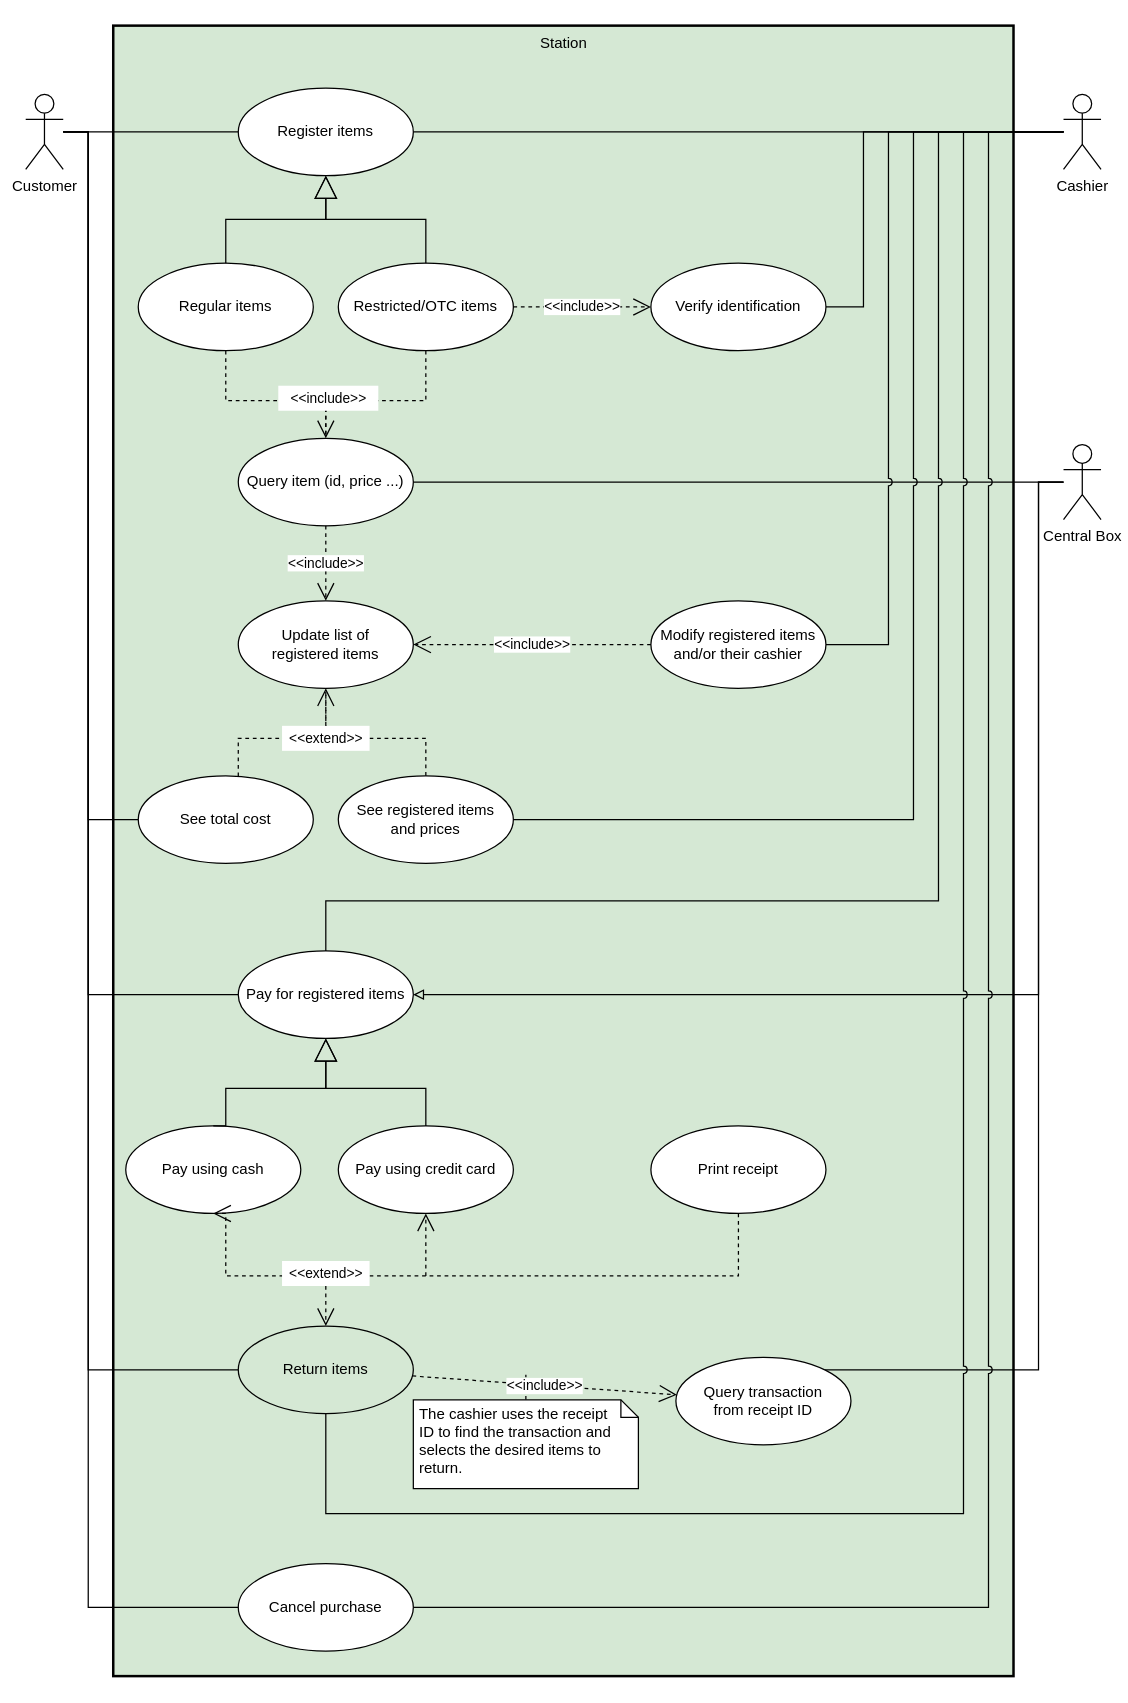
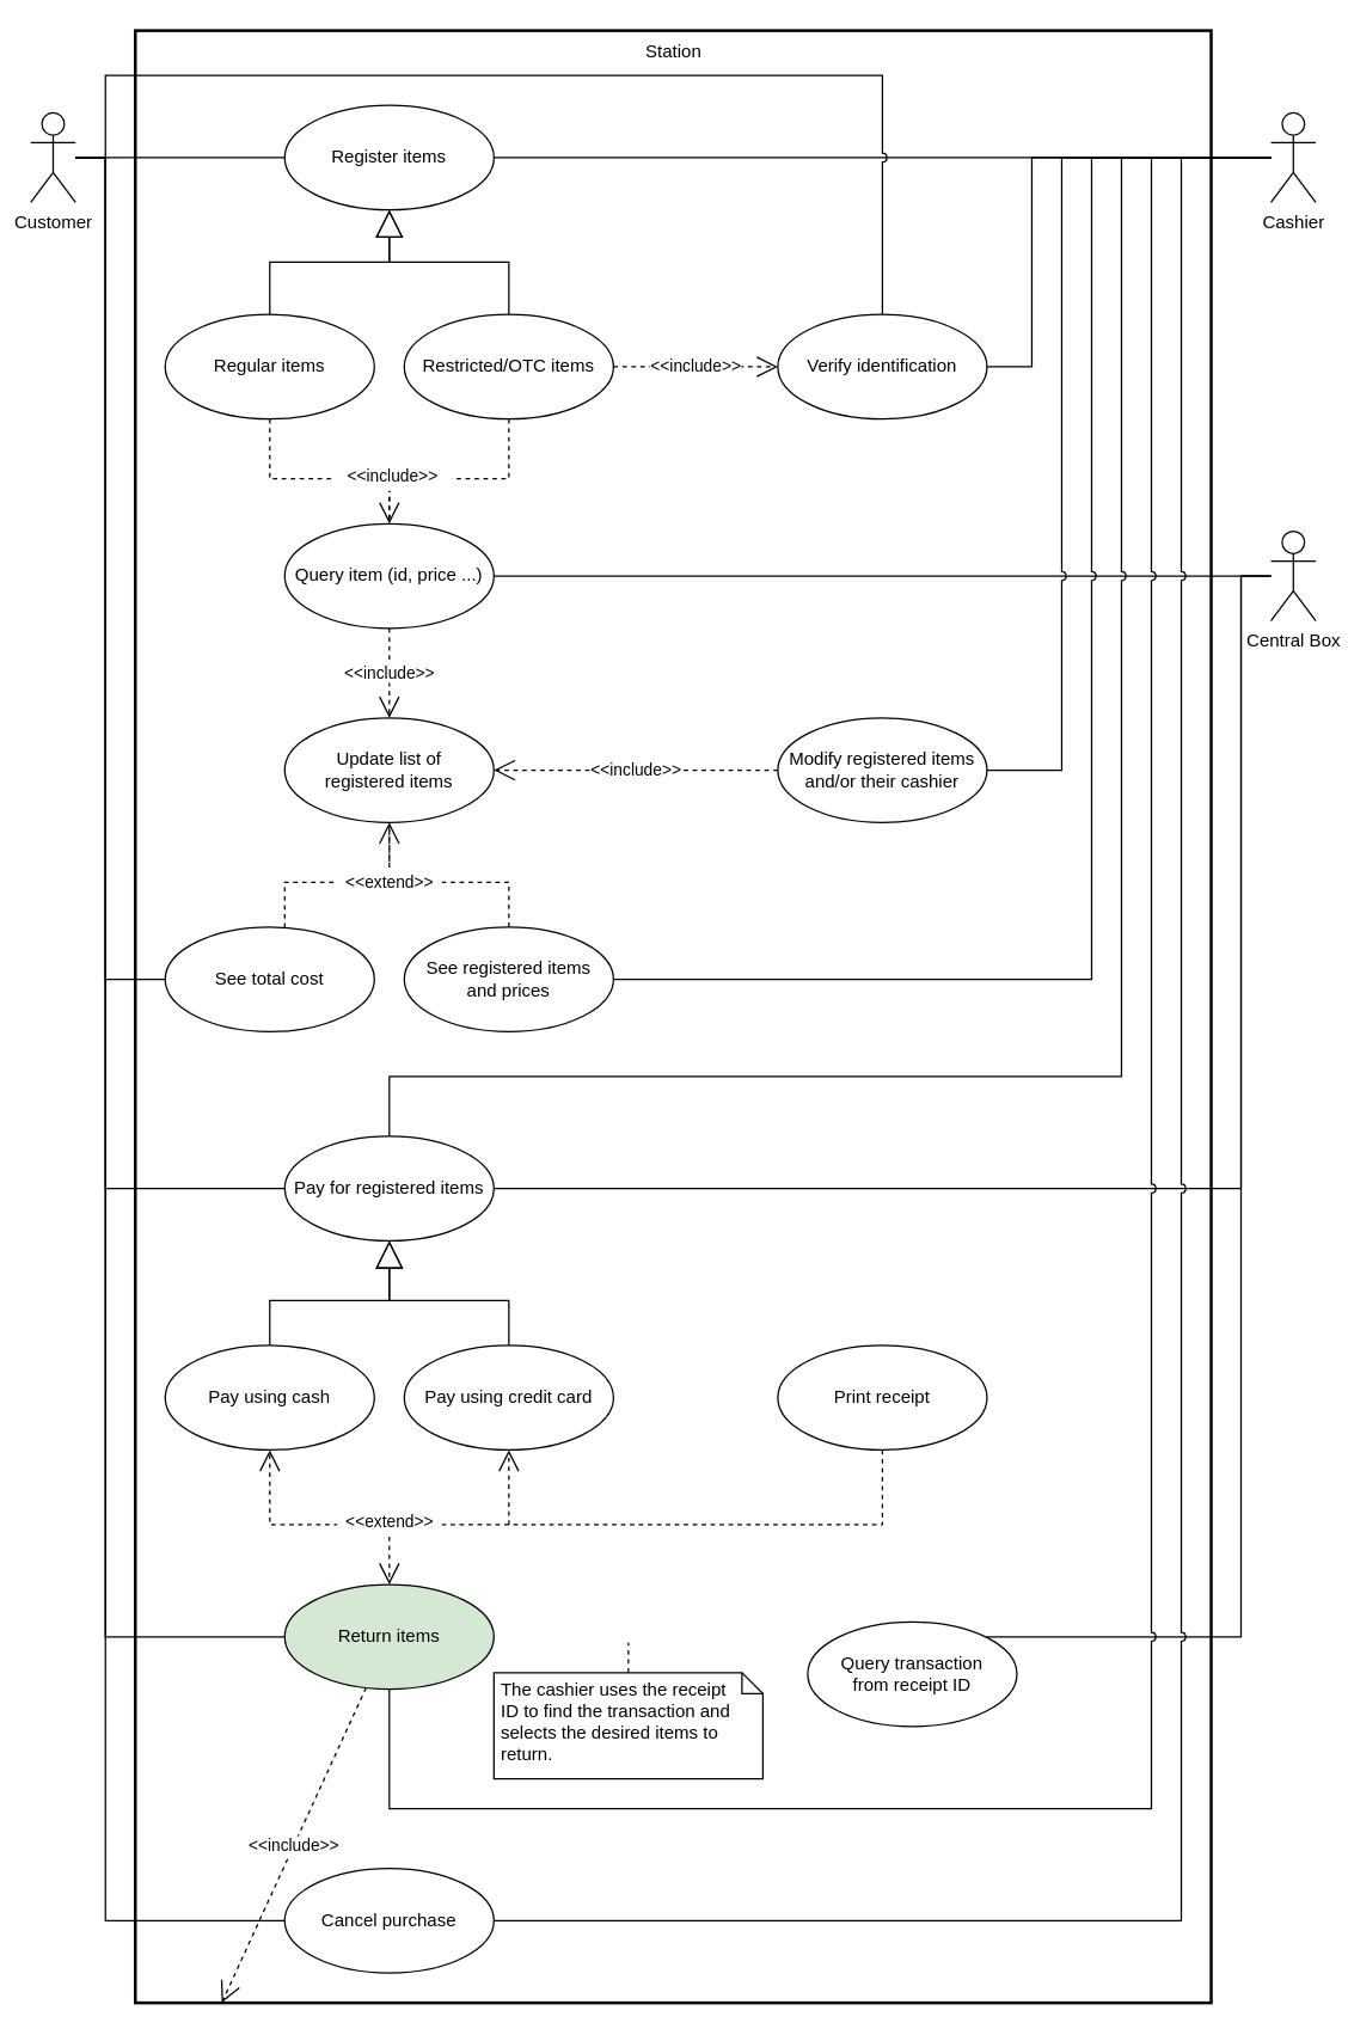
  <mxCell id="0" />
  <mxCell id="1" parent="0" />
- <mxCell id="2" value="Station" style="html=1;verticalAlign=top;movable=0;resizable=0;rotatable=0;deletable=0;editable=0;connectable=0;strokeWidth=2;fillColor=#d5e8d4;" parent="1" vertex="1"><mxGeometry x="90" y="20" width="720" height="1320" as="geometry" /></mxCell>
+ <mxCell id="2" value="Station" style="html=1;verticalAlign=top;movable=0;resizable=0;rotatable=0;deletable=0;editable=0;connectable=0;strokeWidth=2;" parent="1" vertex="1"><mxGeometry x="90" y="20" width="720" height="1320" as="geometry" /></mxCell>
  <mxCell id="3" style="edgeStyle=orthogonalEdgeStyle;rounded=0;orthogonalLoop=1;jettySize=auto;html=1;endArrow=none;endFill=0;" parent="1" source="8" target="17" edge="1"><mxGeometry relative="1" as="geometry" /></mxCell>
  <mxCell id="4" style="edgeStyle=orthogonalEdgeStyle;rounded=0;orthogonalLoop=1;jettySize=auto;html=1;endArrow=none;endFill=0;entryX=0;entryY=0.5;entryDx=0;entryDy=0;" parent="1" source="8" target="18" edge="1"><mxGeometry relative="1" as="geometry"><Array as="points"><mxPoint x="70" y="105" /><mxPoint x="70" y="655" /></Array></mxGeometry></mxCell>
  <mxCell id="5" style="edgeStyle=orthogonalEdgeStyle;rounded=0;orthogonalLoop=1;jettySize=auto;html=1;endArrow=none;endFill=0;" parent="1" source="8" target="20" edge="1"><mxGeometry relative="1" as="geometry"><Array as="points"><mxPoint x="70" y="105" /><mxPoint x="70" y="795" /></Array></mxGeometry></mxCell>
  <mxCell id="6" style="edgeStyle=orthogonalEdgeStyle;rounded=0;orthogonalLoop=1;jettySize=auto;html=1;endArrow=none;endFill=0;" parent="1" source="8" target="19" edge="1"><mxGeometry relative="1" as="geometry"><Array as="points"><mxPoint x="70" y="105" /><mxPoint x="70" y="1095" /></Array></mxGeometry></mxCell>
  <mxCell id="7" style="edgeStyle=orthogonalEdgeStyle;rounded=0;jumpStyle=arc;orthogonalLoop=1;jettySize=auto;html=1;endArrow=none;endFill=0;" parent="1" source="8" target="23" edge="1"><mxGeometry relative="1" as="geometry"><Array as="points"><mxPoint x="70" y="105" /><mxPoint x="70" y="1285" /></Array></mxGeometry></mxCell>
  <mxCell id="8" value="&lt;span style=&quot;background-color: rgb(255 , 255 , 255)&quot;&gt;Customer&lt;/span&gt;" style="shape=umlActor;verticalLabelPosition=bottom;verticalAlign=top;html=1;" parent="1" vertex="1"><mxGeometry x="20" y="75" width="30" height="60" as="geometry" /></mxCell>
  <mxCell id="9" style="edgeStyle=orthogonalEdgeStyle;rounded=0;orthogonalLoop=1;jettySize=auto;html=1;entryX=1;entryY=0.5;entryDx=0;entryDy=0;endArrow=none;endFill=0;fontSize=11;" parent="1" source="12" target="33" edge="1"><mxGeometry relative="1" as="geometry" /></mxCell>
  <mxCell id="10" style="edgeStyle=orthogonalEdgeStyle;rounded=0;orthogonalLoop=1;jettySize=auto;html=1;endArrow=none;endFill=0;" parent="1" source="12" target="53" edge="1"><mxGeometry relative="1" as="geometry"><Array as="points"><mxPoint x="830" y="385" /><mxPoint x="830" y="1095" /></Array></mxGeometry></mxCell>
- <mxCell id="11" style="edgeStyle=orthogonalEdgeStyle;rounded=0;orthogonalLoop=1;jettySize=auto;html=1;endArrow=block;endFill=0;" parent="1" source="12" target="20" edge="1"><mxGeometry relative="1" as="geometry"><Array as="points"><mxPoint x="830" y="385" /><mxPoint x="830" y="795" /></Array></mxGeometry></mxCell>
+ <mxCell id="11" style="edgeStyle=orthogonalEdgeStyle;rounded=0;orthogonalLoop=1;jettySize=auto;html=1;endArrow=none;endFill=0;" parent="1" source="12" target="20" edge="1"><mxGeometry relative="1" as="geometry"><Array as="points"><mxPoint x="830" y="385" /><mxPoint x="830" y="795" /></Array></mxGeometry></mxCell>
  <mxCell id="12" value="Central Box" style="shape=umlActor;verticalLabelPosition=bottom;verticalAlign=top;html=1;" parent="1" vertex="1"><mxGeometry x="850" y="355" width="30" height="60" as="geometry" /></mxCell>
  <mxCell id="13" style="edgeStyle=orthogonalEdgeStyle;rounded=0;orthogonalLoop=1;jettySize=auto;html=1;endArrow=none;endFill=0;" parent="1" source="16" target="17" edge="1"><mxGeometry relative="1" as="geometry" /></mxCell>
  <mxCell id="14" style="edgeStyle=orthogonalEdgeStyle;rounded=0;jumpStyle=arc;orthogonalLoop=1;jettySize=auto;html=1;endArrow=none;endFill=0;" parent="1" source="16" target="19" edge="1"><mxGeometry relative="1" as="geometry"><Array as="points"><mxPoint x="770" y="105" /><mxPoint x="770" y="1210" /><mxPoint x="260" y="1210" /></Array></mxGeometry></mxCell>
  <mxCell id="15" style="edgeStyle=orthogonalEdgeStyle;rounded=0;jumpStyle=arc;orthogonalLoop=1;jettySize=auto;html=1;endArrow=none;endFill=0;" parent="1" source="16" target="23" edge="1"><mxGeometry relative="1" as="geometry"><Array as="points"><mxPoint x="790" y="105" /><mxPoint x="790" y="1285" /></Array></mxGeometry></mxCell>
  <mxCell id="16" value="Cashier" style="shape=umlActor;verticalLabelPosition=bottom;verticalAlign=top;html=1;" parent="1" vertex="1"><mxGeometry x="850" y="75" width="30" height="60" as="geometry" /></mxCell>
  <mxCell id="17" value="Register items" style="ellipse;whiteSpace=wrap;html=1;" parent="1" vertex="1"><mxGeometry x="190" y="70" width="140" height="70" as="geometry" /></mxCell>
  <mxCell id="18" value="See total cost" style="ellipse;whiteSpace=wrap;html=1;" parent="1" vertex="1"><mxGeometry x="110" y="620" width="140" height="70" as="geometry" /></mxCell>
  <mxCell id="19" value="Return items" style="ellipse;whiteSpace=wrap;html=1;fillColor=#d5e8d4;" parent="1" vertex="1"><mxGeometry x="190" y="1060" width="140" height="70" as="geometry" /></mxCell>
  <mxCell id="20" value="Pay for registered items" style="ellipse;whiteSpace=wrap;html=1;" parent="1" vertex="1"><mxGeometry x="190" y="760" width="140" height="70" as="geometry" /></mxCell>
  <mxCell id="21" value="Print receipt" style="ellipse;whiteSpace=wrap;html=1;" parent="1" vertex="1"><mxGeometry x="520" y="900" width="140" height="70" as="geometry" /></mxCell>
  <mxCell id="22" value="Modify registered items and/or their cashier" style="ellipse;whiteSpace=wrap;html=1;" parent="1" vertex="1"><mxGeometry x="520" y="480" width="140" height="70" as="geometry" /></mxCell>
  <mxCell id="23" value="Cancel purchase" style="ellipse;whiteSpace=wrap;html=1;" parent="1" vertex="1"><mxGeometry x="190" y="1250" width="140" height="70" as="geometry" /></mxCell>
  <mxCell id="24" style="edgeStyle=orthogonalEdgeStyle;rounded=0;orthogonalLoop=1;jettySize=auto;html=1;endArrow=none;endFill=0;" parent="1" source="25" target="16" edge="1"><mxGeometry relative="1" as="geometry"><Array as="points"><mxPoint x="690" y="245" /><mxPoint x="690" y="105" /></Array></mxGeometry></mxCell>
  <mxCell id="25" value="Verify identification" style="ellipse;whiteSpace=wrap;html=1;" parent="1" vertex="1"><mxGeometry x="520" y="210" width="140" height="70" as="geometry" /></mxCell>
  <mxCell id="26" style="edgeStyle=orthogonalEdgeStyle;rounded=0;orthogonalLoop=1;jettySize=auto;html=1;entryX=0.5;entryY=0;entryDx=0;entryDy=0;endArrow=none;endFill=0;dashed=1;" parent="1" source="27" target="33" edge="1"><mxGeometry relative="1" as="geometry"><Array as="points"><mxPoint x="340" y="320" /><mxPoint x="260" y="320" /></Array></mxGeometry></mxCell>
  <mxCell id="27" value="Restricted/OTC items" style="ellipse;whiteSpace=wrap;html=1;" parent="1" vertex="1"><mxGeometry x="270" y="210" width="140" height="70" as="geometry" /></mxCell>
  <mxCell id="28" value="" style="endArrow=block;endSize=16;endFill=0;html=1;edgeStyle=orthogonalEdgeStyle;rounded=0;exitX=0.5;exitY=0;exitDx=0;exitDy=0;" parent="1" source="27" target="17" edge="1"><mxGeometry width="160" relative="1" as="geometry"><mxPoint x="360" y="250" as="sourcePoint" /><mxPoint x="520" y="250" as="targetPoint" /></mxGeometry></mxCell>
  <mxCell id="29" value="&amp;lt;&amp;lt;include&amp;gt;&amp;gt;" style="endArrow=open;endSize=12;dashed=1;html=1;exitX=1;exitY=0.5;exitDx=0;exitDy=0;rounded=0;edgeStyle=orthogonalEdgeStyle;" parent="1" source="27" target="25" edge="1"><mxGeometry width="160" relative="1" as="geometry"><mxPoint x="360" y="250" as="sourcePoint" /><mxPoint x="520" y="250" as="targetPoint" /></mxGeometry></mxCell>
  <mxCell id="30" style="edgeStyle=orthogonalEdgeStyle;rounded=0;orthogonalLoop=1;jettySize=auto;html=1;entryX=0.5;entryY=0;entryDx=0;entryDy=0;endArrow=open;endFill=0;dashed=1;startSize=12;endSize=12;exitX=0.5;exitY=1;exitDx=0;exitDy=0;" parent="1" source="31" target="33" edge="1"><mxGeometry relative="1" as="geometry"><Array as="points"><mxPoint x="180" y="320" /><mxPoint x="260" y="320" /></Array></mxGeometry></mxCell>
  <mxCell id="31" value="Regular items" style="ellipse;whiteSpace=wrap;html=1;" parent="1" vertex="1"><mxGeometry x="110" y="210" width="140" height="70" as="geometry" /></mxCell>
  <mxCell id="32" value="" style="endArrow=block;endSize=16;endFill=0;html=1;edgeStyle=orthogonalEdgeStyle;rounded=0;exitX=0.5;exitY=0;exitDx=0;exitDy=0;" parent="1" source="31" target="17" edge="1"><mxGeometry width="160" relative="1" as="geometry"><mxPoint x="350" y="220" as="sourcePoint" /><mxPoint x="270" y="150" as="targetPoint" /></mxGeometry></mxCell>
  <mxCell id="33" value="Query item (id, price ...)" style="ellipse;whiteSpace=wrap;html=1;" parent="1" vertex="1"><mxGeometry x="190" y="350" width="140" height="70" as="geometry" /></mxCell>
  <mxCell id="34" value="See registered items&lt;br&gt;and prices" style="ellipse;whiteSpace=wrap;html=1;" parent="1" vertex="1"><mxGeometry x="270" y="620" width="140" height="70" as="geometry" /></mxCell>
  <mxCell id="35" value="Update list of&lt;br&gt;registered items" style="ellipse;whiteSpace=wrap;html=1;" parent="1" vertex="1"><mxGeometry x="190" y="480" width="140" height="70" as="geometry" /></mxCell>
  <mxCell id="36" value="&amp;lt;&amp;lt;include&amp;gt;&amp;gt;" style="text;html=1;align=center;verticalAlign=middle;resizable=0;points=[];autosize=1;fillColor=#ffffff;fontSize=11;" parent="1" vertex="1"><mxGeometry x="222" y="308" width="80" height="20" as="geometry" /></mxCell>
  <mxCell id="37" value="&amp;lt;&amp;lt;include&amp;gt;&amp;gt;" style="endArrow=open;endSize=12;dashed=1;html=1;fontSize=11;" parent="1" source="33" target="35" edge="1"><mxGeometry width="160" relative="1" as="geometry"><mxPoint x="360" y="410" as="sourcePoint" /><mxPoint x="520" y="410" as="targetPoint" /><mxPoint as="offset" /></mxGeometry></mxCell>
  <mxCell id="38" style="edgeStyle=orthogonalEdgeStyle;rounded=0;orthogonalLoop=1;jettySize=auto;html=1;endArrow=none;endFill=0;jumpStyle=arc;entryX=1;entryY=0.5;entryDx=0;entryDy=0;" parent="1" source="16" target="34" edge="1"><mxGeometry relative="1" as="geometry"><Array as="points"><mxPoint x="730" y="105" /><mxPoint x="730" y="655" /></Array></mxGeometry></mxCell>
  <mxCell id="39" value="&amp;lt;&amp;lt;include&amp;gt;&amp;gt;" style="endArrow=open;endSize=12;dashed=1;html=1;fontSize=11;" parent="1" source="22" target="35" edge="1"><mxGeometry width="160" relative="1" as="geometry"><mxPoint x="270" y="430" as="sourcePoint" /><mxPoint x="270" y="490" as="targetPoint" /><mxPoint as="offset" /></mxGeometry></mxCell>
  <mxCell id="40" style="edgeStyle=orthogonalEdgeStyle;rounded=0;orthogonalLoop=1;jettySize=auto;html=1;endArrow=none;endFill=0;dashed=1;" parent="1" source="34" target="35" edge="1"><mxGeometry relative="1" as="geometry"><mxPoint x="340" y="550" as="sourcePoint" /><mxPoint x="260" y="620" as="targetPoint" /><Array as="points"><mxPoint x="340" y="590" /><mxPoint x="260" y="590" /></Array></mxGeometry></mxCell>
  <mxCell id="41" style="edgeStyle=orthogonalEdgeStyle;rounded=0;orthogonalLoop=1;jettySize=auto;html=1;endArrow=open;endFill=0;dashed=1;startSize=12;endSize=12;" parent="1" source="18" target="35" edge="1"><mxGeometry relative="1" as="geometry"><mxPoint x="190" y="550" as="sourcePoint" /><mxPoint x="260" y="620" as="targetPoint" /><Array as="points"><mxPoint x="190" y="590" /><mxPoint x="260" y="590" /></Array></mxGeometry></mxCell>
  <mxCell id="42" value="&amp;lt;&amp;lt;extend&amp;gt;&amp;gt;" style="text;html=1;align=center;verticalAlign=middle;resizable=0;points=[];autosize=1;fillColor=#ffffff;fontSize=11;" parent="1" vertex="1"><mxGeometry x="225" y="580" width="70" height="20" as="geometry" /></mxCell>
  <mxCell id="43" style="edgeStyle=orthogonalEdgeStyle;rounded=0;jumpStyle=arc;orthogonalLoop=1;jettySize=auto;html=1;startArrow=none;startFill=0;startSize=12;endArrow=none;endFill=0;endSize=12;fontSize=11;" parent="1" source="16" target="22" edge="1"><mxGeometry relative="1" as="geometry"><Array as="points"><mxPoint x="710" y="105" /><mxPoint x="710" y="515" /></Array></mxGeometry></mxCell>
- <mxCell id="45" value="Pay using cash" style="ellipse;whiteSpace=wrap;html=1;" parent="1" vertex="1"><mxGeometry x="100" y="900" width="140" height="70" as="geometry" /></mxCell>
+ <mxCell id="44" style="edgeStyle=orthogonalEdgeStyle;rounded=0;jumpStyle=arc;orthogonalLoop=1;jettySize=auto;html=1;startArrow=none;startFill=0;startSize=12;endArrow=none;endFill=0;endSize=12;fontSize=11;" parent="1" source="8" target="25" edge="1"><mxGeometry relative="1" as="geometry"><Array as="points"><mxPoint x="70" y="105" /><mxPoint x="70" y="50" /><mxPoint x="590" y="50" /></Array></mxGeometry></mxCell>
+ <mxCell id="45" value="Pay using cash" style="ellipse;whiteSpace=wrap;html=1;" parent="1" vertex="1"><mxGeometry x="110" y="900" width="140" height="70" as="geometry" /></mxCell>
  <mxCell id="46" value="Pay using credit card" style="ellipse;whiteSpace=wrap;html=1;" parent="1" vertex="1"><mxGeometry x="270" y="900" width="140" height="70" as="geometry" /></mxCell>
  <mxCell id="47" value="" style="endArrow=block;endSize=16;endFill=0;html=1;edgeStyle=orthogonalEdgeStyle;rounded=0;exitX=0.5;exitY=0;exitDx=0;exitDy=0;" parent="1" edge="1"><mxGeometry width="160" relative="1" as="geometry"><mxPoint x="340" y="900" as="sourcePoint" /><mxPoint x="260" y="830" as="targetPoint" /><Array as="points"><mxPoint x="340" y="870" /><mxPoint x="260" y="870" /></Array></mxGeometry></mxCell>
  <mxCell id="48" value="" style="endArrow=block;endSize=16;endFill=0;html=1;edgeStyle=orthogonalEdgeStyle;rounded=0;exitX=0.5;exitY=0;exitDx=0;exitDy=0;entryX=0.5;entryY=1;entryDx=0;entryDy=0;" parent="1" source="45" target="20" edge="1"><mxGeometry width="160" relative="1" as="geometry"><mxPoint x="350" y="910" as="sourcePoint" /><mxPoint x="270" y="840" as="targetPoint" /><Array as="points"><mxPoint x="180" y="870" /><mxPoint x="260" y="870" /></Array></mxGeometry></mxCell>
  <mxCell id="49" style="edgeStyle=orthogonalEdgeStyle;rounded=0;orthogonalLoop=1;jettySize=auto;html=1;endArrow=open;endFill=0;dashed=1;startSize=12;endSize=12;entryX=0.5;entryY=1;entryDx=0;entryDy=0;" parent="1" target="46" edge="1"><mxGeometry relative="1" as="geometry"><mxPoint x="340" y="1020" as="sourcePoint" /><mxPoint x="50" y="990" as="targetPoint" /><Array as="points"><mxPoint x="340" y="1000" /><mxPoint x="340" y="1000" /></Array></mxGeometry></mxCell>
  <mxCell id="50" style="edgeStyle=orthogonalEdgeStyle;rounded=0;orthogonalLoop=1;jettySize=auto;html=1;endArrow=open;endFill=0;dashed=1;startSize=12;endSize=12;entryX=0.5;entryY=1;entryDx=0;entryDy=0;" parent="1" source="21" target="45" edge="1"><mxGeometry relative="1" as="geometry"><mxPoint x="590" y="960" as="sourcePoint" /><mxPoint x="50" y="960" as="targetPoint" /><Array as="points"><mxPoint x="590" y="1020" /><mxPoint x="180" y="1020" /></Array></mxGeometry></mxCell>
  <mxCell id="51" value="&amp;lt;&amp;lt;extend&amp;gt;&amp;gt;" style="text;html=1;align=center;verticalAlign=middle;resizable=0;points=[];autosize=1;fillColor=#ffffff;fontSize=11;" parent="1" vertex="1"><mxGeometry x="225" y="1008" width="70" height="20" as="geometry" /></mxCell>
  <mxCell id="52" value="&lt;br&gt;" style="endArrow=open;endSize=12;dashed=1;html=1;fontSize=11;rounded=0;" parent="1" source="51" target="19" edge="1"><mxGeometry width="160" relative="1" as="geometry"><mxPoint x="590" y="1030" as="sourcePoint" /><mxPoint x="340" y="525" as="targetPoint" /><mxPoint as="offset" /></mxGeometry></mxCell>
  <mxCell id="53" value="Query transaction&lt;br&gt;from receipt ID" style="ellipse;whiteSpace=wrap;html=1;" parent="1" vertex="1"><mxGeometry x="540" y="1085" width="140" height="70" as="geometry" /></mxCell>
  <mxCell id="54" style="edgeStyle=orthogonalEdgeStyle;rounded=0;orthogonalLoop=1;jettySize=auto;html=1;dashed=1;endArrow=none;endFill=0;" parent="1" source="55" edge="1"><mxGeometry relative="1" as="geometry"><mxPoint x="420" y="1100" as="targetPoint" /><mxPoint x="650" y="1030" as="sourcePoint" /></mxGeometry></mxCell>
  <mxCell id="55" value="The cashier uses the receipt&lt;br&gt;ID to find the transaction and selects the desired items to return." style="shape=note;whiteSpace=wrap;html=1;size=14;verticalAlign=middle;align=left;spacingTop=-6;labelBackgroundColor=none;spacingLeft=3;" parent="1" vertex="1"><mxGeometry x="330" y="1119" width="180" height="71" as="geometry" /></mxCell>
- <mxCell id="56" value="&amp;lt;&amp;lt;include&amp;gt;&amp;gt;" style="endArrow=open;endSize=12;dashed=1;html=1;fontSize=11;" parent="1" source="19" target="53" edge="1"><mxGeometry width="160" relative="1" as="geometry"><mxPoint x="540" y="535" as="sourcePoint" /><mxPoint x="350" y="535" as="targetPoint" /><mxPoint as="offset" /></mxGeometry></mxCell>
+ <mxCell id="56" value="&amp;lt;&amp;lt;include&amp;gt;&amp;gt;" style="endArrow=open;endSize=12;dashed=1;html=1;fontSize=11;" parent="1" source="19" target="2" edge="1"><mxGeometry width="160" relative="1" as="geometry"><mxPoint x="540" y="535" as="sourcePoint" /><mxPoint x="350" y="535" as="targetPoint" /><mxPoint as="offset" /></mxGeometry></mxCell>
  <mxCell id="57" style="edgeStyle=orthogonalEdgeStyle;rounded=0;orthogonalLoop=1;jettySize=auto;html=1;endArrow=none;endFill=0;jumpStyle=arc;" parent="1" source="16" target="20" edge="1"><mxGeometry relative="1" as="geometry"><Array as="points"><mxPoint x="750" y="105" /><mxPoint x="750" y="720" /><mxPoint x="260" y="720" /></Array></mxGeometry></mxCell>
